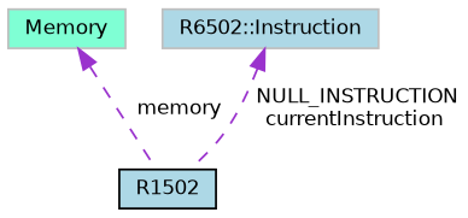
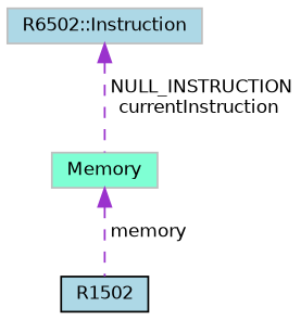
  digraph {
    node [color=grey75 fillcolor=lightblue fontname=Helvetica fontsize=10 shape=record style=filled]
    edge [color=darkorchid3 dir=back fontname=Helvetica fontsize=10 labelfontname=Helvetica labelfontsize=10 style=dashed]
    n1 [color=black fontcolor=black height=0.2 label=R1502 width=0.4]
    n2 [fillcolor=aquamarine height=0.2 label=Memory width=0.4]
    n3 [height=0.2 label="R6502::Instruction" width=0.4]
    n2 -> n1 [label=" memory"]
-   n3 -> n1 [label=" NULL_INSTRUCTION\ncurrentInstruction"]
+   n3 -> n2 [label=" NULL_INSTRUCTION\ncurrentInstruction"]
  }
